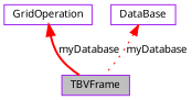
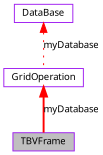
  digraph {
    node [color=purple fillcolor=white fontname="FreeSans.ttf" fontsize=10 shape=record style=filled]
    edge [color=red dir=back fontname="FreeSans.ttf" fontsize=10 labelfontname="FreeSans.ttf" labelfontsize=10]
    n1 [fillcolor=grey75 fontcolor=black height=0.2 label=TBVFrame width=0.4]
    n2 [height=0.2 label=GridOperation width=0.4]
    n3 [height=0.2 label=DataBase width=0.4]
    n2 -> n1 [label=myDatabase style=bold]
-   n3 -> n1 [label=myDatabase style=dotted]
+   n3 -> n2 [label=myDatabase style=dotted]
  }
